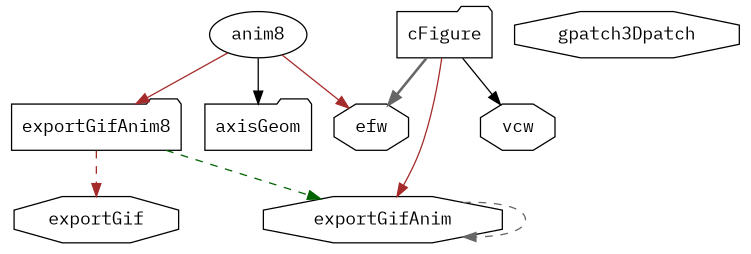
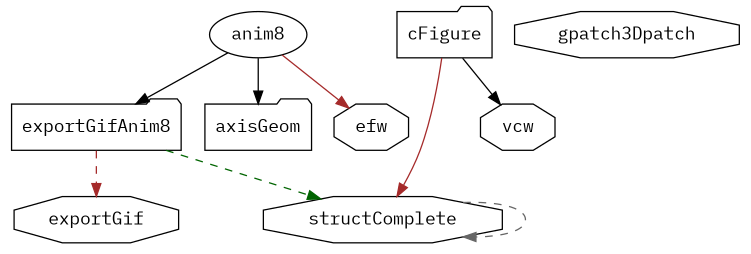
  digraph {
    fontname="IBM Plex Mono"
    node [fontname="IBM Plex Mono" shape=octagon]
    edge [color=brown fontname="IBM Plex Mono" style=solid]
    anim8 [shape=ellipse]
    efw
    exportGifAnim8 [shape=folder]
    axisGeom [shape=folder]
-   structComplete [label=exportGifAnim]
+   structComplete
    exportGif
    cFigure [shape=folder]
    vcw
    n9 [label=gpatch3Dpatch]
    anim8 -> efw
-   anim8 -> exportGifAnim8
+   anim8 -> exportGifAnim8 [color=black]
    anim8 -> axisGeom [color=black]
    exportGifAnim8 -> structComplete [color=darkgreen style=dashed]
    exportGifAnim8 -> exportGif [style=dashed]
    structComplete -> structComplete [color=gray40 style=dashed]
-   cFigure -> efw [color=gray40 style=bold]
    cFigure -> structComplete
    cFigure -> vcw [color=black]
  }
